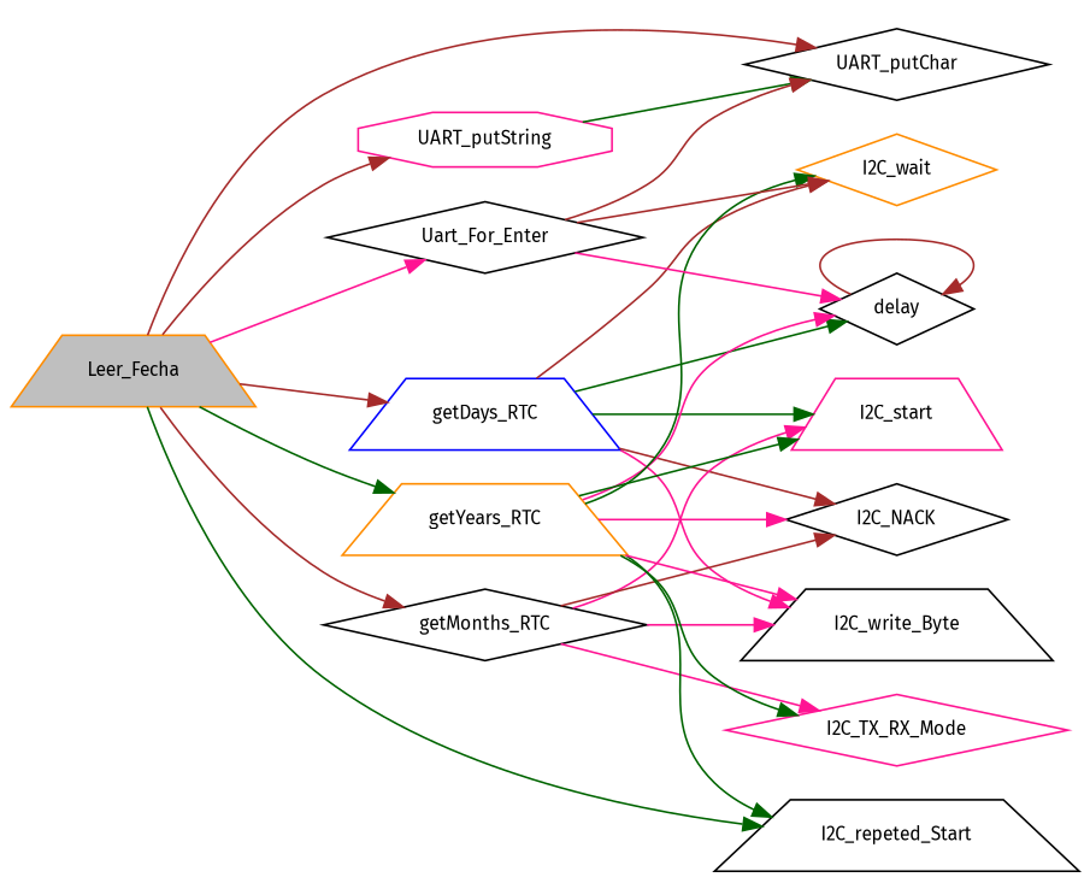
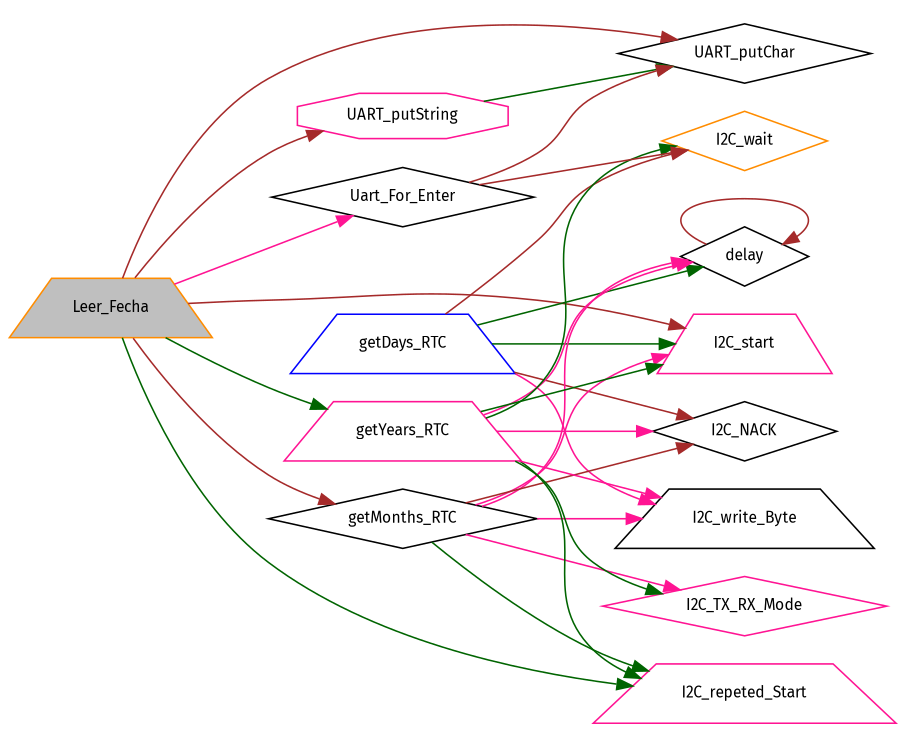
  digraph {
    fontname="Fira Sans"
    rankdir=LR
    node [color=black fillcolor=white fontname="Fira Sans" fontsize=10 shape=diamond style=filled]
    edge [color=brown fontname="Fira Sans" fontsize=10 labelfontname=Helvetica labelfontsize=10 style=solid]
    n1 [color=darkorange fillcolor=grey75 fontcolor=black height=0.2 label=Leer_Fecha shape=trapezium width=0.4]
    n2 [color=deeppink height=0.2 label=UART_putString shape=octagon width=0.4]
    n3 [height=0.2 label=UART_putChar width=0.4]
    n4 [color=blue height=0.2 label=getDays_RTC shape=trapezium width=0.4]
    n5 [height=0.2 label=getMonths_RTC width=0.4]
-   n6 [color=darkorange height=0.2 label=getYears_RTC shape=trapezium width=0.4]
+   n6 [color=deeppink height=0.2 label=getYears_RTC shape=trapezium width=0.4]
    n7 [height=0.2 label=Uart_For_Enter width=0.4]
-   n8 [height=0.2 label=I2C_repeted_Start shape=trapezium width=0.4]
+   n8 [color=deeppink height=0.2 label=I2C_repeted_Start shape=trapezium width=0.4]
    n9 [height=0.2 label=delay width=0.4]
    n10 [color=deeppink height=0.2 label=I2C_start shape=trapezium width=0.4]
    n11 [height=0.2 label=I2C_write_Byte shape=trapezium width=0.4]
    n12 [color=darkorange height=0.2 label=I2C_wait width=0.4]
    n13 [height=0.2 label=I2C_NACK width=0.4]
    n14 [color=deeppink height=0.2 label=I2C_TX_RX_Mode width=0.4]
    n1 -> n2
    n1 -> n3
-   n1 -> n4
+   n1 -> n10
    n1 -> n5
    n1 -> n6 [color=darkgreen]
    n1 -> n7 [color=deeppink]
    n1 -> n8 [color=darkgreen]
    n2 -> n3 [color=darkgreen]
    n4 -> n9 [color=darkgreen]
    n4 -> n10 [color=darkgreen]
    n4 -> n11 [color=deeppink]
    n4 -> n12
    n4 -> n13
-   n7 -> n9 [color=deeppink]
+   n5 -> n8 [color=darkgreen]
+   n5 -> n9 [color=deeppink]
    n5 -> n10 [color=deeppink]
    n5 -> n11 [color=deeppink]
    n5 -> n13
    n5 -> n14 [color=deeppink]
    n6 -> n8 [color=darkgreen]
    n6 -> n9 [color=deeppink]
    n6 -> n10 [color=darkgreen]
    n6 -> n11 [color=deeppink]
    n6 -> n12 [color=darkgreen]
    n6 -> n13 [color=deeppink]
    n6 -> n14 [color=darkgreen]
    n7 -> n3
    n7 -> n12
    n9 -> n9
  }
